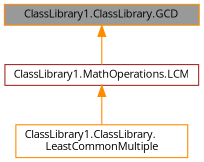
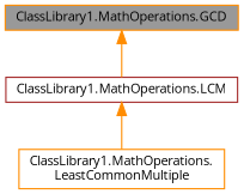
  digraph {
    fontname="Open Sans"
    rankdir=TB
    node [color=darkorange fillcolor=white fontname="Open Sans" fontsize=10 shape=box style=filled]
    edge [color=darkorange dir=back fontname="Open Sans" fontsize=10 labelfontname=Helvetica labelfontsize=10 style=solid]
-   n1 [fillcolor=grey60 fontcolor=black height=0.2 label="ClassLibrary1.ClassLibrary.GCD" width=0.4]
+   n1 [fillcolor=grey60 fontcolor=black height=0.2 label="ClassLibrary1.MathOperations.GCD" width=0.4]
    n2 [color=brown height=0.2 label="ClassLibrary1.MathOperations.LCM" width=0.4]
-   n3 [height=0.2 label="ClassLibrary1.ClassLibrary.\lLeastCommonMultiple" width=0.4]
+   n3 [height=0.2 label="ClassLibrary1.MathOperations.\lLeastCommonMultiple" width=0.4]
    n1 -> n2
    n2 -> n3
  }
